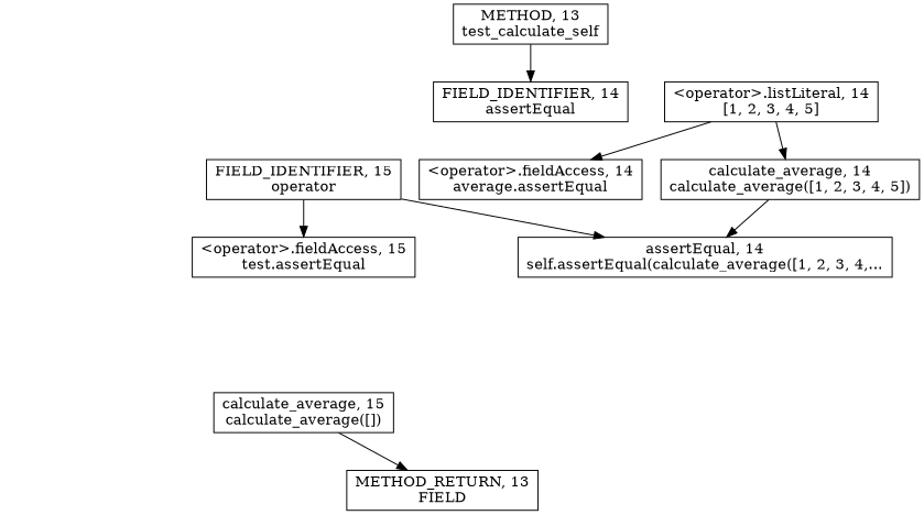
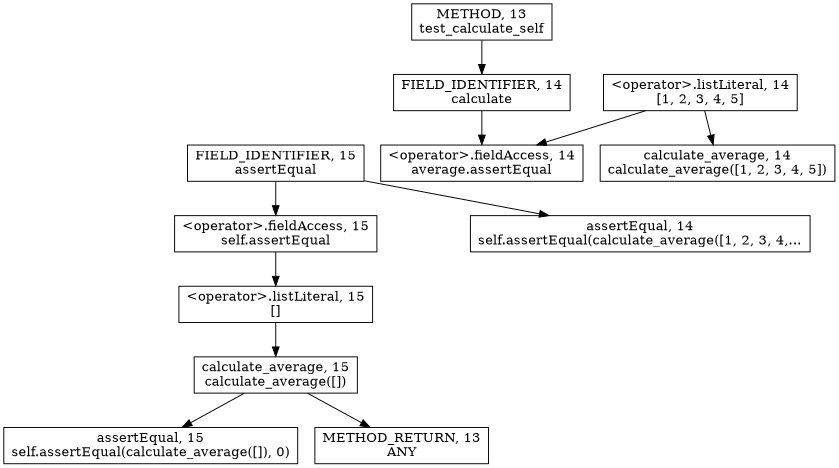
  digraph {
    node [shape=rect]
    n1 [label=<assertEqual, 14<BR/>self.assertEqual(calculate_average([1, 2, 3, 4,...>]
-   n2 [label=<FIELD_IDENTIFIER, 15<BR/>operator>]
-   n3 [label=<&lt;operator&gt;.fieldAccess, 15<BR/>test.assertEqual>]
-   n5 [label=<METHOD_RETURN, 13<BR/>FIELD>]
+   n2 [label=<FIELD_IDENTIFIER, 15<BR/>assertEqual>]
+   n3 [label=<&lt;operator&gt;.fieldAccess, 15<BR/>self.assertEqual>]
+   n4 [label=<assertEqual, 15<BR/>self.assertEqual(calculate_average([]), 0)>]
+   n5 [label=<METHOD_RETURN, 13<BR/>ANY>]
    n6 [label=<&lt;operator&gt;.fieldAccess, 14<BR/>average.assertEqual>]
    n7 [label=<&lt;operator&gt;.listLiteral, 14<BR/>[1, 2, 3, 4, 5]>]
    n8 [label=<calculate_average, 14<BR/>calculate_average([1, 2, 3, 4, 5])>]
+   n9 [label=<&lt;operator&gt;.listLiteral, 15<BR/>[]>]
    n10 [label=<calculate_average, 15<BR/>calculate_average([])>]
-   n11 [label=<FIELD_IDENTIFIER, 14<BR/>assertEqual>]
+   n11 [label=<FIELD_IDENTIFIER, 14<BR/>calculate>]
    n12 [label=<METHOD, 13<BR/>test_calculate_self>]
    n2 -> n1
    n2 -> n3
+   n3 -> n9
    n7 -> n6
    n7 -> n8
-   n8 -> n1
+   n9 -> n10
+   n10 -> n4
    n10 -> n5
+   n11 -> n6
    n12 -> n11
  }
